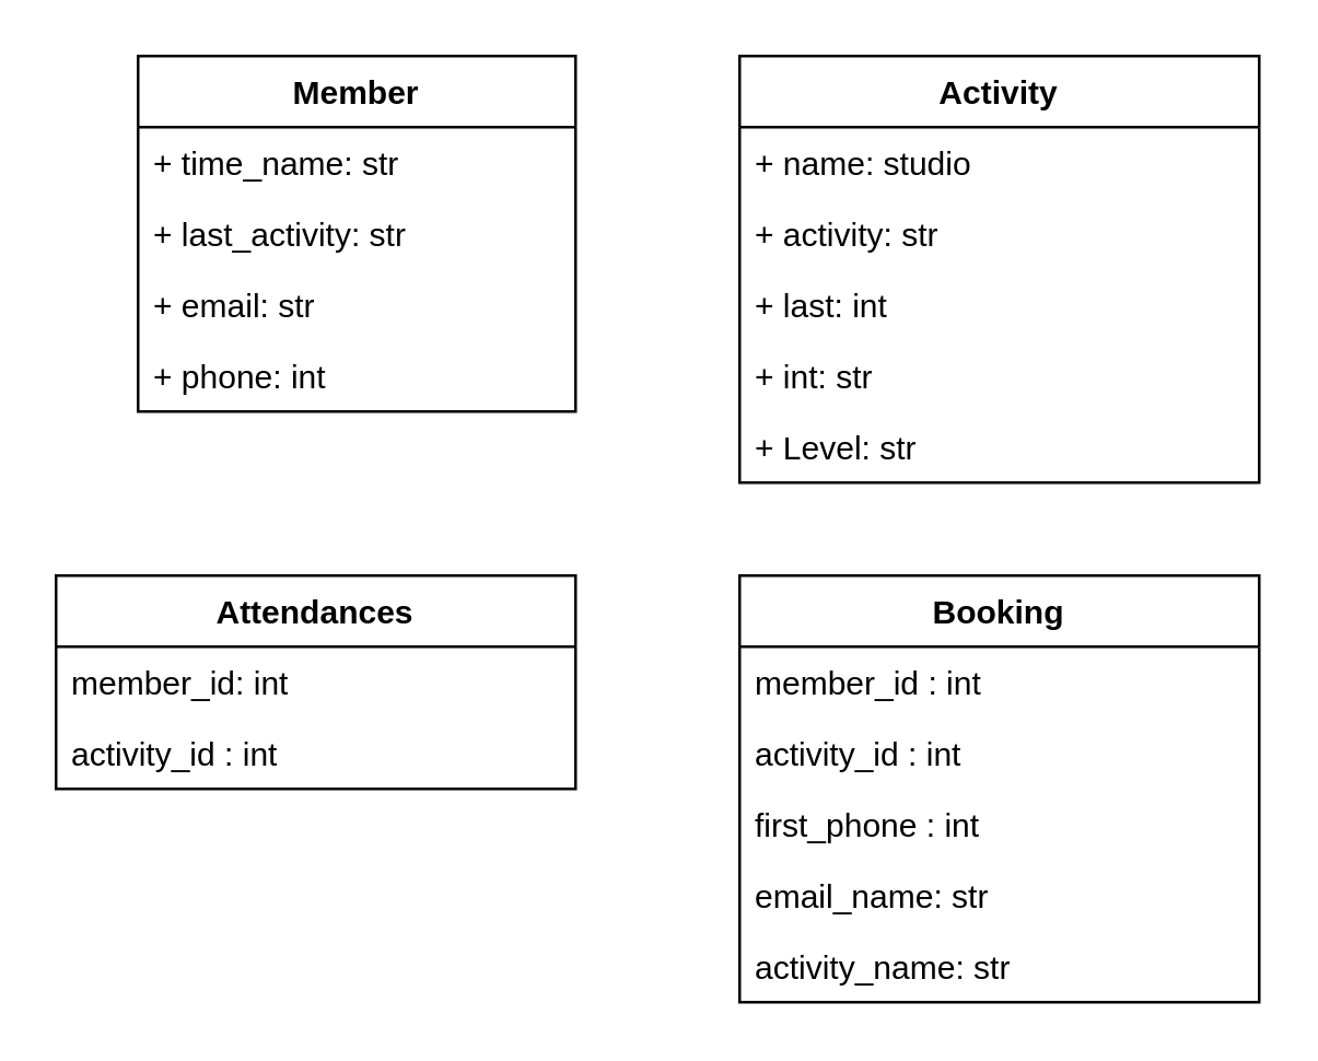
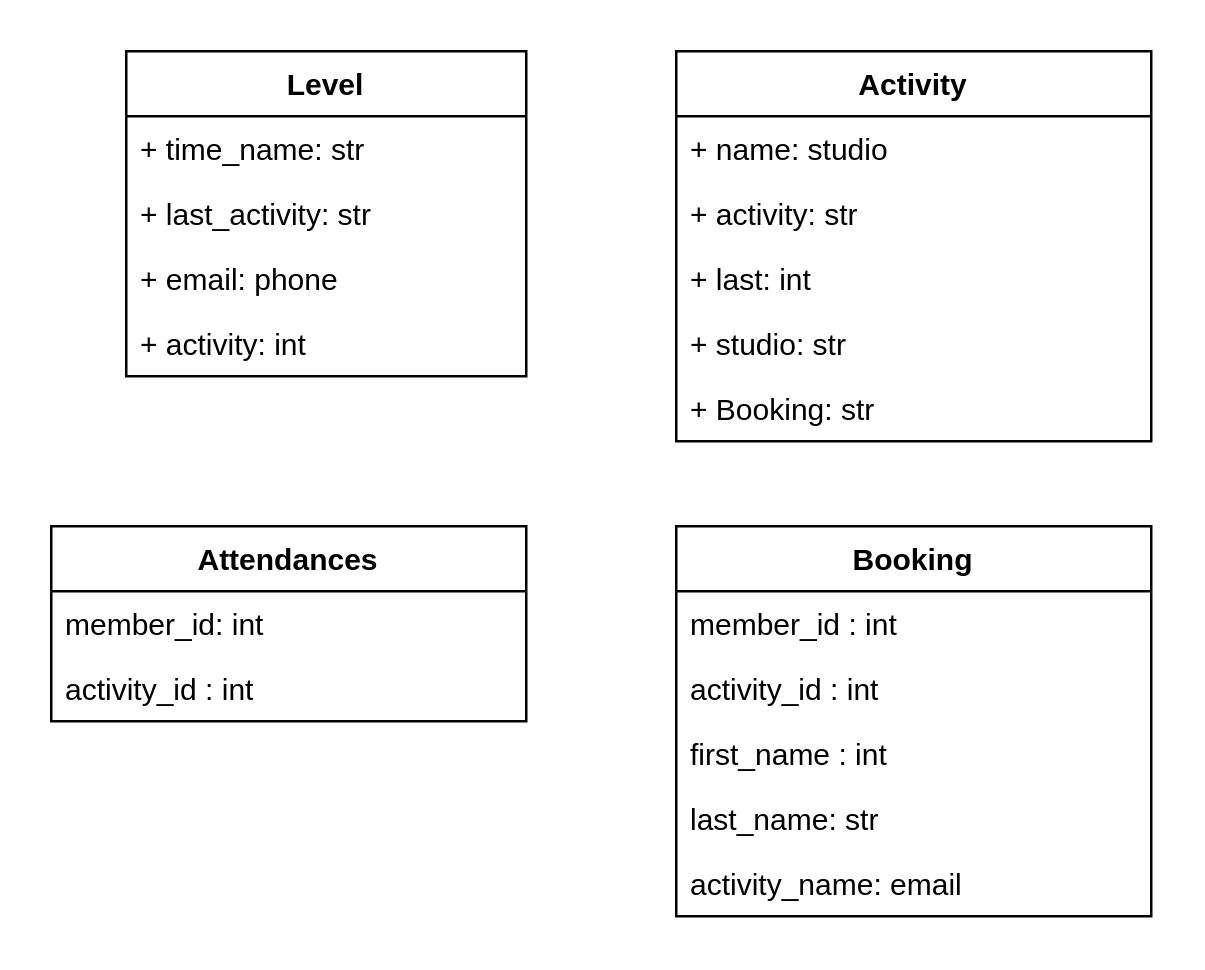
  <mxCell id="0" />
  <mxCell id="1" parent="0" />
- <mxCell id="2" value="Member" style="swimlane;fontStyle=1;align=center;verticalAlign=top;childLayout=stackLayout;horizontal=1;startSize=26;horizontalStack=0;resizeParent=1;resizeParentMax=0;resizeLast=0;collapsible=1;marginBottom=0;" parent="1" vertex="1"><mxGeometry x="50" y="20" width="160" height="130" as="geometry" /></mxCell>
+ <mxCell id="2" value="Level" style="swimlane;fontStyle=1;align=center;verticalAlign=top;childLayout=stackLayout;horizontal=1;startSize=26;horizontalStack=0;resizeParent=1;resizeParentMax=0;resizeLast=0;collapsible=1;marginBottom=0;" parent="1" vertex="1"><mxGeometry x="50" y="20" width="160" height="130" as="geometry" /></mxCell>
  <mxCell id="3" value="+ time_name: str" style="text;strokeColor=none;fillColor=none;align=left;verticalAlign=top;spacingLeft=4;spacingRight=4;overflow=hidden;rotatable=0;points=[[0,0.5],[1,0.5]];portConstraint=eastwest;" parent="2" vertex="1"><mxGeometry y="26" width="160" height="26" as="geometry" /></mxCell>
  <mxCell id="4" value="+ last_activity: str" style="text;strokeColor=none;fillColor=none;align=left;verticalAlign=top;spacingLeft=4;spacingRight=4;overflow=hidden;rotatable=0;points=[[0,0.5],[1,0.5]];portConstraint=eastwest;" parent="2" vertex="1"><mxGeometry y="52" width="160" height="26" as="geometry" /></mxCell>
- <mxCell id="5" value="+ email: str" style="text;strokeColor=none;fillColor=none;align=left;verticalAlign=top;spacingLeft=4;spacingRight=4;overflow=hidden;rotatable=0;points=[[0,0.5],[1,0.5]];portConstraint=eastwest;" parent="2" vertex="1"><mxGeometry y="78" width="160" height="26" as="geometry" /></mxCell>
- <mxCell id="6" value="+ phone: int" style="text;strokeColor=none;fillColor=none;align=left;verticalAlign=top;spacingLeft=4;spacingRight=4;overflow=hidden;rotatable=0;points=[[0,0.5],[1,0.5]];portConstraint=eastwest;" parent="2" vertex="1"><mxGeometry y="104" width="160" height="26" as="geometry" /></mxCell>
+ <mxCell id="5" value="+ email: phone" style="text;strokeColor=none;fillColor=none;align=left;verticalAlign=top;spacingLeft=4;spacingRight=4;overflow=hidden;rotatable=0;points=[[0,0.5],[1,0.5]];portConstraint=eastwest;" parent="2" vertex="1"><mxGeometry y="78" width="160" height="26" as="geometry" /></mxCell>
+ <mxCell id="6" value="+ activity: int" style="text;strokeColor=none;fillColor=none;align=left;verticalAlign=top;spacingLeft=4;spacingRight=4;overflow=hidden;rotatable=0;points=[[0,0.5],[1,0.5]];portConstraint=eastwest;" parent="2" vertex="1"><mxGeometry y="104" width="160" height="26" as="geometry" /></mxCell>
  <mxCell id="7" value="Activity" style="swimlane;fontStyle=1;align=center;verticalAlign=top;childLayout=stackLayout;horizontal=1;startSize=26;horizontalStack=0;resizeParent=1;resizeParentMax=0;resizeLast=0;collapsible=1;marginBottom=0;" parent="1" vertex="1"><mxGeometry x="270" y="20" width="190" height="156" as="geometry" /></mxCell>
  <mxCell id="8" value="+ name: studio" style="text;strokeColor=none;fillColor=none;align=left;verticalAlign=top;spacingLeft=4;spacingRight=4;overflow=hidden;rotatable=0;points=[[0,0.5],[1,0.5]];portConstraint=eastwest;" parent="7" vertex="1"><mxGeometry y="26" width="190" height="26" as="geometry" /></mxCell>
  <mxCell id="9" value="+ activity: str" style="text;strokeColor=none;fillColor=none;align=left;verticalAlign=top;spacingLeft=4;spacingRight=4;overflow=hidden;rotatable=0;points=[[0,0.5],[1,0.5]];portConstraint=eastwest;" parent="7" vertex="1"><mxGeometry y="52" width="190" height="26" as="geometry" /></mxCell>
  <mxCell id="10" value="+ last: int" style="text;strokeColor=none;fillColor=none;align=left;verticalAlign=top;spacingLeft=4;spacingRight=4;overflow=hidden;rotatable=0;points=[[0,0.5],[1,0.5]];portConstraint=eastwest;" parent="7" vertex="1"><mxGeometry y="78" width="190" height="26" as="geometry" /></mxCell>
- <mxCell id="11" value="+ int: str" style="text;strokeColor=none;fillColor=none;align=left;verticalAlign=top;spacingLeft=4;spacingRight=4;overflow=hidden;rotatable=0;points=[[0,0.5],[1,0.5]];portConstraint=eastwest;" parent="7" vertex="1"><mxGeometry y="104" width="190" height="26" as="geometry" /></mxCell>
- <mxCell id="12" value="+ Level: str" style="text;strokeColor=none;fillColor=none;align=left;verticalAlign=top;spacingLeft=4;spacingRight=4;overflow=hidden;rotatable=0;points=[[0,0.5],[1,0.5]];portConstraint=eastwest;" parent="7" vertex="1"><mxGeometry y="130" width="190" height="26" as="geometry" /></mxCell>
+ <mxCell id="11" value="+ studio: str" style="text;strokeColor=none;fillColor=none;align=left;verticalAlign=top;spacingLeft=4;spacingRight=4;overflow=hidden;rotatable=0;points=[[0,0.5],[1,0.5]];portConstraint=eastwest;" parent="7" vertex="1"><mxGeometry y="104" width="190" height="26" as="geometry" /></mxCell>
+ <mxCell id="12" value="+ Booking: str" style="text;strokeColor=none;fillColor=none;align=left;verticalAlign=top;spacingLeft=4;spacingRight=4;overflow=hidden;rotatable=0;points=[[0,0.5],[1,0.5]];portConstraint=eastwest;" parent="7" vertex="1"><mxGeometry y="130" width="190" height="26" as="geometry" /></mxCell>
  <mxCell id="13" value="Attendances" style="swimlane;fontStyle=1;align=center;verticalAlign=top;childLayout=stackLayout;horizontal=1;startSize=26;horizontalStack=0;resizeParent=1;resizeParentMax=0;resizeLast=0;collapsible=1;marginBottom=0;" parent="1" vertex="1"><mxGeometry x="20" y="210" width="190" height="78" as="geometry" /></mxCell>
  <mxCell id="14" value="member_id: int" style="text;strokeColor=none;fillColor=none;align=left;verticalAlign=top;spacingLeft=4;spacingRight=4;overflow=hidden;rotatable=0;points=[[0,0.5],[1,0.5]];portConstraint=eastwest;" parent="13" vertex="1"><mxGeometry y="26" width="190" height="26" as="geometry" /></mxCell>
  <mxCell id="15" value="activity_id : int" style="text;strokeColor=none;fillColor=none;align=left;verticalAlign=top;spacingLeft=4;spacingRight=4;overflow=hidden;rotatable=0;points=[[0,0.5],[1,0.5]];portConstraint=eastwest;" parent="13" vertex="1"><mxGeometry y="52" width="190" height="26" as="geometry" /></mxCell>
  <mxCell id="16" value="Booking" style="swimlane;fontStyle=1;align=center;verticalAlign=top;childLayout=stackLayout;horizontal=1;startSize=26;horizontalStack=0;resizeParent=1;resizeParentMax=0;resizeLast=0;collapsible=1;marginBottom=0;" parent="1" vertex="1"><mxGeometry x="270" y="210" width="190" height="156" as="geometry" /></mxCell>
  <mxCell id="17" value="member_id : int" style="text;strokeColor=none;fillColor=none;align=left;verticalAlign=top;spacingLeft=4;spacingRight=4;overflow=hidden;rotatable=0;points=[[0,0.5],[1,0.5]];portConstraint=eastwest;" parent="16" vertex="1"><mxGeometry y="26" width="190" height="26" as="geometry" /></mxCell>
  <mxCell id="18" value="activity_id : int" style="text;strokeColor=none;fillColor=none;align=left;verticalAlign=top;spacingLeft=4;spacingRight=4;overflow=hidden;rotatable=0;points=[[0,0.5],[1,0.5]];portConstraint=eastwest;" parent="16" vertex="1"><mxGeometry y="52" width="190" height="26" as="geometry" /></mxCell>
- <mxCell id="19" value="first_phone : int" style="text;strokeColor=none;fillColor=none;align=left;verticalAlign=top;spacingLeft=4;spacingRight=4;overflow=hidden;rotatable=0;points=[[0,0.5],[1,0.5]];portConstraint=eastwest;" parent="16" vertex="1"><mxGeometry y="78" width="190" height="26" as="geometry" /></mxCell>
- <mxCell id="20" value="email_name: str" style="text;strokeColor=none;fillColor=none;align=left;verticalAlign=top;spacingLeft=4;spacingRight=4;overflow=hidden;rotatable=0;points=[[0,0.5],[1,0.5]];portConstraint=eastwest;" parent="16" vertex="1"><mxGeometry y="104" width="190" height="26" as="geometry" /></mxCell>
- <mxCell id="21" value="activity_name: str" style="text;strokeColor=none;fillColor=none;align=left;verticalAlign=top;spacingLeft=4;spacingRight=4;overflow=hidden;rotatable=0;points=[[0,0.5],[1,0.5]];portConstraint=eastwest;" parent="16" vertex="1"><mxGeometry y="130" width="190" height="26" as="geometry" /></mxCell>
+ <mxCell id="19" value="first_name : int" style="text;strokeColor=none;fillColor=none;align=left;verticalAlign=top;spacingLeft=4;spacingRight=4;overflow=hidden;rotatable=0;points=[[0,0.5],[1,0.5]];portConstraint=eastwest;" parent="16" vertex="1"><mxGeometry y="78" width="190" height="26" as="geometry" /></mxCell>
+ <mxCell id="20" value="last_name: str" style="text;strokeColor=none;fillColor=none;align=left;verticalAlign=top;spacingLeft=4;spacingRight=4;overflow=hidden;rotatable=0;points=[[0,0.5],[1,0.5]];portConstraint=eastwest;" parent="16" vertex="1"><mxGeometry y="104" width="190" height="26" as="geometry" /></mxCell>
+ <mxCell id="21" value="activity_name: email" style="text;strokeColor=none;fillColor=none;align=left;verticalAlign=top;spacingLeft=4;spacingRight=4;overflow=hidden;rotatable=0;points=[[0,0.5],[1,0.5]];portConstraint=eastwest;" parent="16" vertex="1"><mxGeometry y="130" width="190" height="26" as="geometry" /></mxCell>
